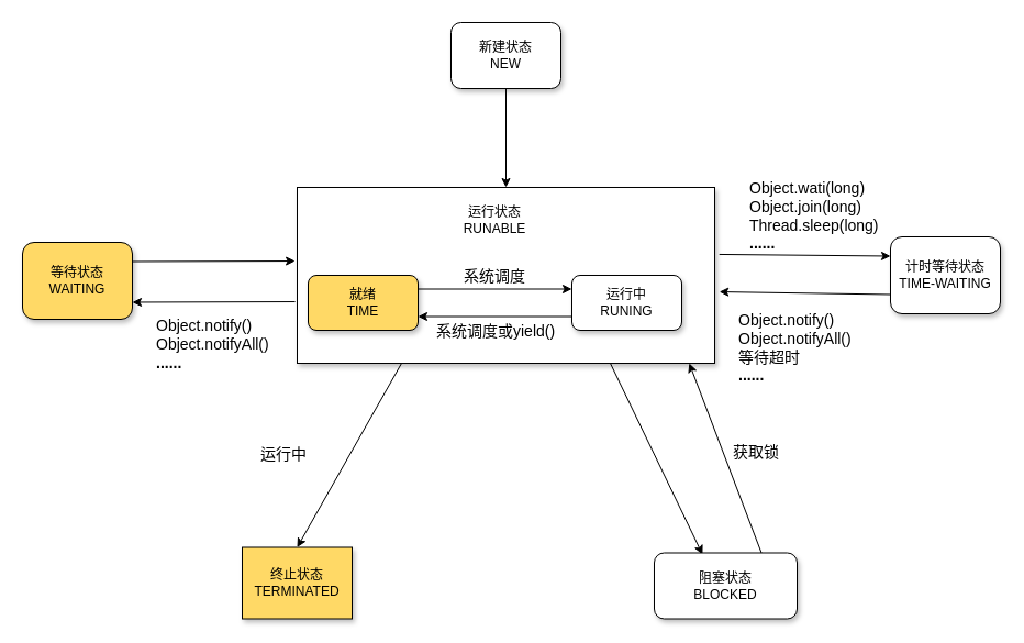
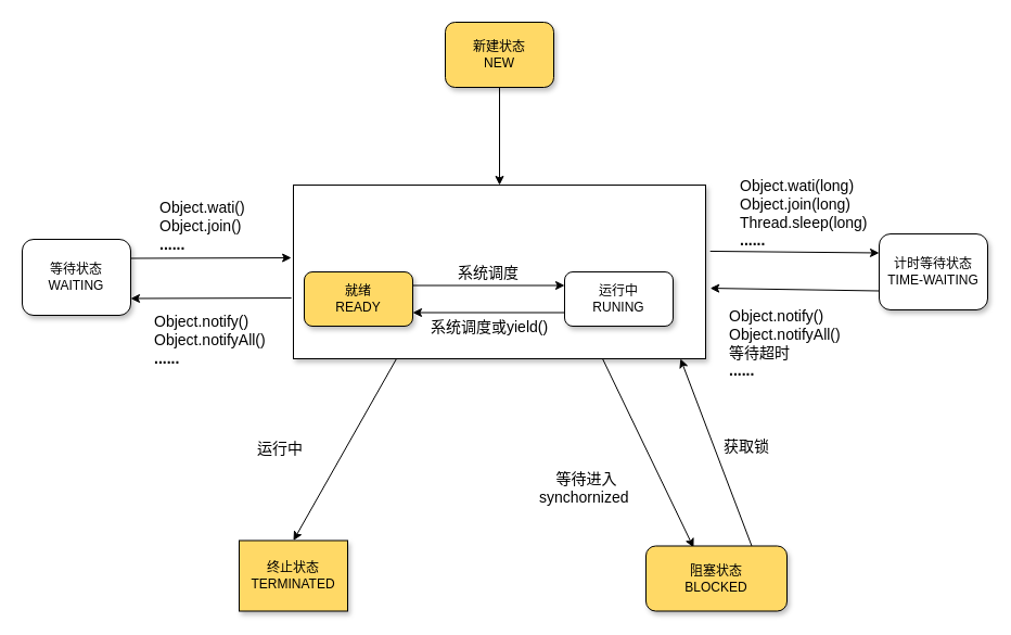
  <mxCell id="0" />
  <mxCell id="1" parent="0" />
  <mxCell id="2" style="edgeStyle=none;rounded=0;orthogonalLoop=1;jettySize=auto;html=1;exitX=0.75;exitY=1;exitDx=0;exitDy=0;entryX=0.338;entryY=0.025;entryDx=0;entryDy=0;startArrow=none;startFill=0;endArrow=classic;endFill=1;entryPerimeter=0;" parent="1" source="4" target="13" edge="1"><mxGeometry relative="1" as="geometry" /></mxCell>
  <mxCell id="3" style="edgeStyle=none;rounded=0;orthogonalLoop=1;jettySize=auto;html=1;exitX=0.25;exitY=1;exitDx=0;exitDy=0;entryX=0.5;entryY=0;entryDx=0;entryDy=0;startArrow=none;startFill=0;endArrow=classic;endFill=1;" parent="1" source="4" target="7" edge="1"><mxGeometry relative="1" as="geometry" /></mxCell>
  <mxCell id="4" value="" style="rounded=0;fillColor=#FFFFFF;textOpacity=0;labelBackgroundColor=none;labelBorderColor=none;whiteSpace=wrap;html=1;shadow=1;" parent="1" vertex="1"><mxGeometry x="270" y="170" width="380" height="160" as="geometry" /></mxCell>
  <mxCell id="5" style="edgeStyle=orthogonalEdgeStyle;rounded=0;orthogonalLoop=1;jettySize=auto;html=1;exitX=0.5;exitY=1;exitDx=0;exitDy=0;entryX=0.5;entryY=0;entryDx=0;entryDy=0;startArrow=none;startFill=0;endArrow=classic;endFill=1;" parent="1" source="6" target="4" edge="1"><mxGeometry relative="1" as="geometry" /></mxCell>
- <mxCell id="6" value="新建状态&lt;br&gt;NEW" style="rounded=1;whiteSpace=wrap;html=1;fillColor=#ffffff;shadow=1;" parent="1" vertex="1"><mxGeometry x="410" y="20" width="100" height="60" as="geometry" /></mxCell>
+ <mxCell id="6" value="新建状态&lt;br&gt;NEW" style="rounded=1;whiteSpace=wrap;html=1;fillColor=#FFD966;shadow=1;" parent="1" vertex="1"><mxGeometry x="410" y="20" width="100" height="60" as="geometry" /></mxCell>
  <mxCell id="7" value="终止状态&lt;br&gt;TERMINATED" style="whiteSpace=wrap;html=1;fillColor=#FFD966;shadow=1;rounded=0;" parent="1" vertex="1"><mxGeometry x="220" y="497.5" width="100" height="65" as="geometry" /></mxCell>
  <mxCell id="8" style="edgeStyle=orthogonalEdgeStyle;rounded=0;orthogonalLoop=1;jettySize=auto;html=1;exitX=0;exitY=0.75;exitDx=0;exitDy=0;entryX=1;entryY=0.75;entryDx=0;entryDy=0;" parent="1" source="9" target="11" edge="1"><mxGeometry relative="1" as="geometry" /></mxCell>
  <mxCell id="9" value="运行中&lt;br&gt;RUNING" style="rounded=1;whiteSpace=wrap;html=1;fillColor=#ffffff;shadow=1;" parent="1" vertex="1"><mxGeometry x="520" y="250" width="100" height="50" as="geometry" /></mxCell>
  <mxCell id="10" style="edgeStyle=orthogonalEdgeStyle;rounded=0;orthogonalLoop=1;jettySize=auto;html=1;exitX=1;exitY=0.25;exitDx=0;exitDy=0;entryX=0;entryY=0.25;entryDx=0;entryDy=0;" parent="1" source="11" target="9" edge="1"><mxGeometry relative="1" as="geometry" /></mxCell>
- <mxCell id="11" value="就绪&lt;br&gt;TIME" style="rounded=1;whiteSpace=wrap;html=1;fillColor=#FFD966;shadow=1;" parent="1" vertex="1"><mxGeometry x="280" y="250" width="100" height="50" as="geometry" /></mxCell>
+ <mxCell id="11" value="就绪&lt;br&gt;READY" style="rounded=1;whiteSpace=wrap;html=1;fillColor=#FFD966;shadow=1;" parent="1" vertex="1"><mxGeometry x="280" y="250" width="100" height="50" as="geometry" /></mxCell>
  <mxCell id="12" style="edgeStyle=none;rounded=0;orthogonalLoop=1;jettySize=auto;html=1;exitX=0.75;exitY=0;exitDx=0;exitDy=0;entryX=0.939;entryY=1;entryDx=0;entryDy=0;entryPerimeter=0;startArrow=none;startFill=0;endArrow=classic;endFill=1;" parent="1" source="13" target="4" edge="1"><mxGeometry relative="1" as="geometry" /></mxCell>
- <mxCell id="13" value="阻塞状态&lt;br&gt;BLOCKED" style="rounded=1;whiteSpace=wrap;html=1;fillColor=#ffffff;shadow=1;" parent="1" vertex="1"><mxGeometry x="595" y="502.5" width="130" height="60" as="geometry" /></mxCell>
+ <mxCell id="13" value="阻塞状态&lt;br&gt;BLOCKED" style="rounded=1;whiteSpace=wrap;html=1;fillColor=#FFD966;shadow=1;" parent="1" vertex="1"><mxGeometry x="595" y="502.5" width="130" height="60" as="geometry" /></mxCell>
  <mxCell id="14" value="&lt;font style=&quot;font-size: 14px&quot;&gt;系统调度&lt;/font&gt;" style="text;html=1;resizable=0;points=[];autosize=1;align=left;verticalAlign=top;spacingTop=-4;" parent="1" vertex="1"><mxGeometry x="420" y="240" width="70" height="20" as="geometry" /></mxCell>
  <mxCell id="15" value="&lt;font style=&quot;font-size: 14px&quot;&gt;系统调度或yield()&lt;/font&gt;" style="text;html=1;resizable=0;points=[];autosize=1;align=left;verticalAlign=top;spacingTop=-4;" parent="1" vertex="1"><mxGeometry x="395" y="290" width="120" height="20" as="geometry" /></mxCell>
- <mxCell id="16" value="运行状态&lt;br&gt;RUNABLE" style="rounded=0;whiteSpace=wrap;html=1;shadow=0;labelBackgroundColor=none;fillColor=#FFFFFF;strokeColor=none;" parent="1" vertex="1"><mxGeometry x="390" y="185" width="120" height="30" as="geometry" /></mxCell>
  <mxCell id="17" style="edgeStyle=none;rounded=0;orthogonalLoop=1;jettySize=auto;html=1;exitX=1;exitY=0.25;exitDx=0;exitDy=0;entryX=-0.005;entryY=0.419;entryDx=0;entryDy=0;entryPerimeter=0;startArrow=none;startFill=0;endArrow=classic;endFill=1;" parent="1" source="18" target="4" edge="1"><mxGeometry relative="1" as="geometry" /></mxCell>
- <mxCell id="18" value="等待状态&lt;br&gt;WAITING" style="rounded=1;whiteSpace=wrap;html=1;fillColor=#FFD966;shadow=1;" parent="1" vertex="1"><mxGeometry x="20" y="220" width="100" height="70" as="geometry" /></mxCell>
+ <mxCell id="18" value="等待状态&lt;br&gt;WAITING" style="rounded=1;whiteSpace=wrap;html=1;fillColor=#ffffff;shadow=1;" parent="1" vertex="1"><mxGeometry x="20" y="220" width="100" height="70" as="geometry" /></mxCell>
  <mxCell id="19" style="edgeStyle=none;rounded=0;orthogonalLoop=1;jettySize=auto;html=1;exitX=0;exitY=0.25;exitDx=0;exitDy=0;entryX=1.011;entryY=0.381;entryDx=0;entryDy=0;entryPerimeter=0;startArrow=classic;startFill=1;endArrow=none;endFill=0;" parent="1" source="21" target="4" edge="1"><mxGeometry relative="1" as="geometry" /></mxCell>
  <mxCell id="20" style="edgeStyle=none;rounded=0;orthogonalLoop=1;jettySize=auto;html=1;exitX=0;exitY=0.75;exitDx=0;exitDy=0;entryX=1.011;entryY=0.594;entryDx=0;entryDy=0;entryPerimeter=0;startArrow=none;startFill=0;endArrow=classic;endFill=1;" parent="1" source="21" target="4" edge="1"><mxGeometry relative="1" as="geometry" /></mxCell>
  <mxCell id="21" value="计时等待状态&lt;br&gt;TIME-WAITING" style="rounded=1;whiteSpace=wrap;html=1;fillColor=#ffffff;shadow=1;" parent="1" vertex="1"><mxGeometry x="810" y="215" width="100" height="70" as="geometry" /></mxCell>
+ <mxCell id="22" value="&lt;font style=&quot;font-size: 14px&quot;&gt;&amp;nbsp; &amp;nbsp; 等待进入&lt;br&gt;synchornized&lt;/font&gt;" style="text;html=1;resizable=0;points=[];autosize=1;align=left;verticalAlign=top;spacingTop=-4;" parent="1" vertex="1"><mxGeometry x="495" y="430" width="100" height="30" as="geometry" /></mxCell>
  <mxCell id="23" value="&lt;font style=&quot;font-size: 14px&quot;&gt;获取锁&lt;/font&gt;" style="text;html=1;resizable=0;points=[];autosize=1;align=left;verticalAlign=top;spacingTop=-4;" parent="1" vertex="1"><mxGeometry x="665" y="400" width="60" height="20" as="geometry" /></mxCell>
  <mxCell id="24" value="&lt;p&gt;&lt;font style=&quot;font-size: 14px&quot;&gt;运行中&lt;/font&gt;&lt;/p&gt;" style="text;html=1;resizable=0;points=[];autosize=1;align=left;verticalAlign=top;spacingTop=-4;" parent="1" vertex="1"><mxGeometry x="235" y="390" width="70" height="40" as="geometry" /></mxCell>
  <mxCell id="25" style="edgeStyle=none;rounded=0;orthogonalLoop=1;jettySize=auto;html=1;exitX=1;exitY=0.25;exitDx=0;exitDy=0;entryX=-0.005;entryY=0.419;entryDx=0;entryDy=0;entryPerimeter=0;startArrow=classic;startFill=1;endArrow=none;endFill=0;" parent="1" edge="1"><mxGeometry relative="1" as="geometry"><mxPoint x="120" y="274.5" as="sourcePoint" /><mxPoint x="268.1" y="274.04" as="targetPoint" /></mxGeometry></mxCell>
+ <mxCell id="26" value="&lt;font style=&quot;font-size: 14px&quot;&gt;Object.wati()&lt;br&gt;Object.join()&lt;br&gt;&lt;b&gt;......&lt;/b&gt;&lt;br&gt;&lt;/font&gt;" style="text;html=1;resizable=0;points=[];autosize=1;align=left;verticalAlign=top;spacingTop=-4;" parent="1" vertex="1"><mxGeometry x="145" y="180" width="90" height="50" as="geometry" /></mxCell>
  <mxCell id="27" value="&lt;font style=&quot;font-size: 14px&quot;&gt;Object.notify()&lt;br&gt;Object.notifyAll()&lt;br&gt;&lt;b&gt;......&lt;/b&gt;&lt;br&gt;&lt;/font&gt;" style="text;html=1;resizable=0;points=[];autosize=1;align=left;verticalAlign=top;spacingTop=-4;" parent="1" vertex="1"><mxGeometry x="140" y="285" width="120" height="50" as="geometry" /></mxCell>
  <mxCell id="28" value="&lt;font style=&quot;font-size: 14px&quot;&gt;Object.wati(long)&lt;br&gt;Object.join(long)&lt;br&gt;Thread.sleep(long)&lt;br&gt;&lt;b&gt;......&lt;/b&gt;&lt;br&gt;&lt;/font&gt;" style="text;html=1;resizable=0;points=[];autosize=1;align=left;verticalAlign=top;spacingTop=-4;" parent="1" vertex="1"><mxGeometry x="680" y="160" width="130" height="60" as="geometry" /></mxCell>
  <mxCell id="29" value="&lt;font style=&quot;font-size: 14px&quot;&gt;Object.notify()&lt;br&gt;Object.notifyAll()&lt;br&gt;等待超时&lt;br&gt;&lt;b&gt;......&lt;/b&gt;&lt;br&gt;&lt;/font&gt;" style="text;html=1;resizable=0;points=[];autosize=1;align=left;verticalAlign=top;spacingTop=-4;" parent="1" vertex="1"><mxGeometry x="670" y="280" width="120" height="60" as="geometry" /></mxCell>
